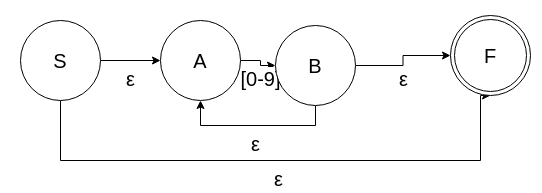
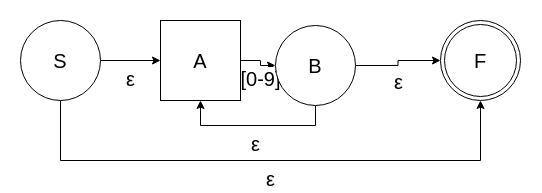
  <mxCell id="0" />
  <mxCell id="1" parent="0" />
  <mxCell id="2" value="ε" style="edgeStyle=orthogonalEdgeStyle;rounded=0;orthogonalLoop=1;jettySize=auto;html=1;exitX=1;exitY=0.5;exitDx=0;exitDy=0;entryX=0;entryY=0.5;entryDx=0;entryDy=0;fontSize=20;labelPosition=center;verticalLabelPosition=bottom;align=center;verticalAlign=top;" parent="1" source="4" target="6" edge="1"><mxGeometry relative="1" as="geometry" /></mxCell>
  <mxCell id="3" value="ε" style="edgeStyle=orthogonalEdgeStyle;rounded=0;orthogonalLoop=1;jettySize=auto;html=1;exitX=0.5;exitY=1;exitDx=0;exitDy=0;entryX=0.5;entryY=1;entryDx=0;entryDy=0;fontSize=20;labelPosition=center;verticalLabelPosition=bottom;align=center;verticalAlign=top;" parent="1" source="4" target="10" edge="1"><mxGeometry relative="1" as="geometry"><Array as="points"><mxPoint x="60" y="160" /><mxPoint x="480" y="160" /></Array><mxPoint x="480" y="100" as="targetPoint" /></mxGeometry></mxCell>
  <mxCell id="4" value="S" style="ellipse;whiteSpace=wrap;html=1;aspect=fixed;fontSize=20;" parent="1" vertex="1"><mxGeometry x="20" y="20" width="80" height="80" as="geometry" /></mxCell>
  <mxCell id="5" value="[0-9]" style="edgeStyle=orthogonalEdgeStyle;rounded=0;orthogonalLoop=1;jettySize=auto;html=1;exitX=1;exitY=0.5;exitDx=0;exitDy=0;fontSize=20;labelPosition=center;verticalLabelPosition=bottom;align=center;verticalAlign=top;" parent="1" source="6" target="9" edge="1"><mxGeometry relative="1" as="geometry" /></mxCell>
- <mxCell id="6" value="A" style="ellipse;whiteSpace=wrap;html=1;aspect=fixed;fontSize=20;" parent="1" vertex="1"><mxGeometry x="160" y="20" width="80" height="80" as="geometry" /></mxCell>
+ <mxCell id="6" value="A" style="whiteSpace=wrap;html=1;aspect=fixed;fontSize=20;rounded=0;" parent="1" vertex="1"><mxGeometry x="160" y="20" width="80" height="80" as="geometry" /></mxCell>
  <mxCell id="7" value="ε" style="edgeStyle=orthogonalEdgeStyle;rounded=0;orthogonalLoop=1;jettySize=auto;html=1;exitX=1;exitY=0.5;exitDx=0;exitDy=0;fontSize=20;labelPosition=center;verticalLabelPosition=bottom;align=center;verticalAlign=top;entryX=0;entryY=0.5;entryDx=0;entryDy=0;" parent="1" source="9" target="10" edge="1"><mxGeometry relative="1" as="geometry"><mxPoint x="440" y="60" as="targetPoint" /></mxGeometry></mxCell>
  <mxCell id="8" value="ε" style="edgeStyle=orthogonalEdgeStyle;rounded=0;orthogonalLoop=1;jettySize=auto;html=1;exitX=0.5;exitY=1;exitDx=0;exitDy=0;entryX=0.5;entryY=1;entryDx=0;entryDy=0;fontSize=20;labelPosition=center;verticalLabelPosition=bottom;align=center;verticalAlign=top;" parent="1" source="9" target="6" edge="1"><mxGeometry relative="1" as="geometry" /></mxCell>
  <mxCell id="9" value="B" style="ellipse;whiteSpace=wrap;html=1;aspect=fixed;fontSize=20;" parent="1" vertex="1"><mxGeometry x="275" y="25" width="80" height="80" as="geometry" /></mxCell>
- <mxCell id="10" value="F" style="ellipse;shape=doubleEllipse;whiteSpace=wrap;html=1;aspect=fixed;fontSize=20;" vertex="1" parent="1"><mxGeometry x="450" y="15" width="80" height="80" as="geometry" /></mxCell>
+ <mxCell id="10" value="F" style="ellipse;shape=doubleEllipse;whiteSpace=wrap;html=1;aspect=fixed;fontSize=20;" vertex="1" parent="1"><mxGeometry x="440" y="20" width="80" height="80" as="geometry" /></mxCell>
